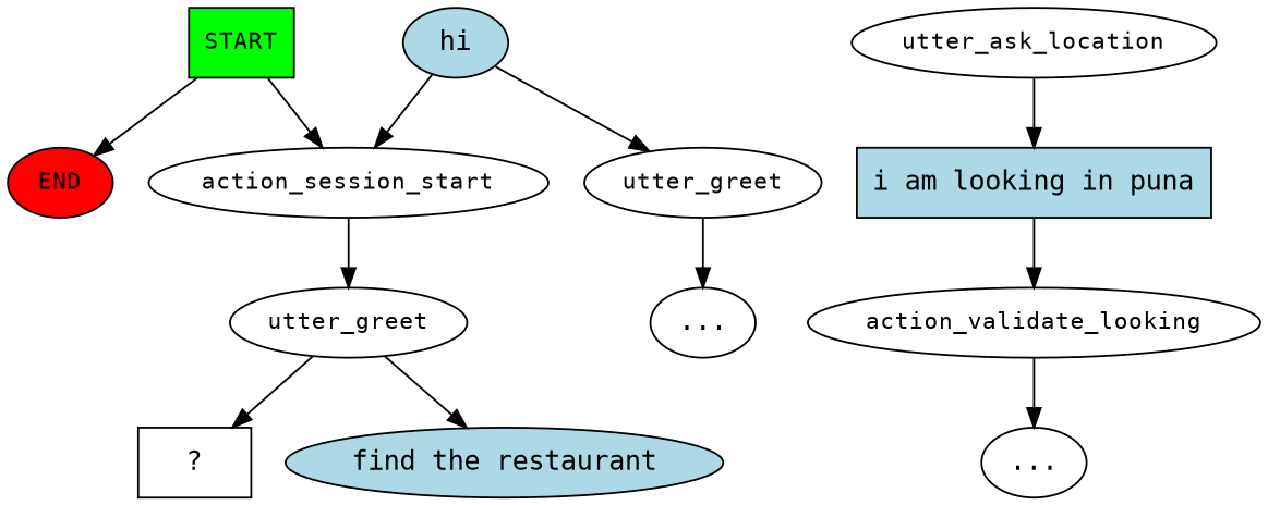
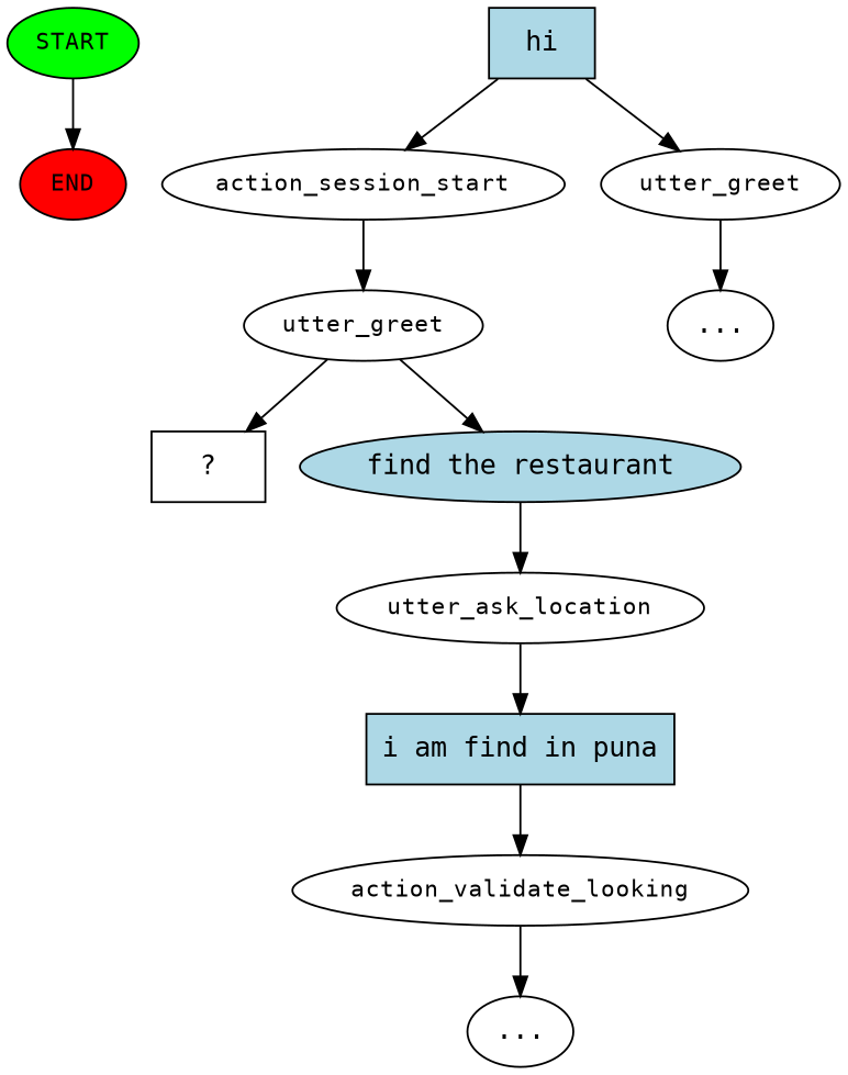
  digraph {
    fontname="DejaVu Sans Mono"
    node [fontname="DejaVu Sans Mono" fontsize=12]
    edge [fontname="DejaVu Sans Mono"]
-   n1 [fillcolor=green label=START style=filled shape=box]
+   n1 [fillcolor=green label=START style=filled]
    n2 [fillcolor=red label=END style=filled]
    n3 [label=action_session_start]
    n4 [label=utter_greet]
    n5 [label="  ?  " shape=rect fontsize=""]
    n6 [fillcolor=lightblue label="find the restaurant" shape=ellipse style=filled fontsize=""]
-   n7 [fillcolor=lightblue label=hi shape=ellipse style=filled fontsize=""]
+   n7 [fillcolor=lightblue label=hi shape=rect style=filled fontsize=""]
    n8 [label=utter_greet]
    n9 [label="..." fontsize=""]
    n10 [label=utter_ask_location]
-   n11 [fillcolor=lightblue label="i am looking in puna" shape=rect style=filled fontsize=""]
+   n11 [fillcolor=lightblue label="i am find in puna" shape=rect style=filled fontsize=""]
    n12 [label=action_validate_looking]
    n13 [label="..." fontsize=""]
    n1 -> n2
-   n1 -> n3
    n3 -> n4
    n4 -> n5
    n4 -> n6
+   n6 -> n10
    n7 -> n3
    n7 -> n8
    n8 -> n9
    n10 -> n11
    n11 -> n12
    n12 -> n13
  }
